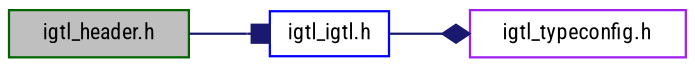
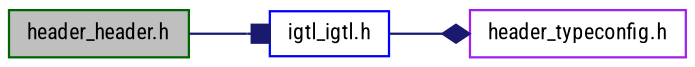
  digraph {
    fontname="Roboto Condensed"
    rankdir=LR
    node [fillcolor=white fontname="Roboto Condensed" fontsize=10 shape=record style=filled]
    edge [color=midnightblue fontname="Roboto Condensed" fontsize=10 labelfontname=Helvetica labelfontsize=10 style=solid]
-   n1 [color=darkgreen fillcolor=grey75 fontcolor=black height=0.2 label="igtl_header.h" width=0.4]
+   n1 [color=darkgreen fillcolor=grey75 fontcolor=black height=0.2 label="header_header.h" width=0.4]
    n2 [color=blue height=0.2 label="igtl_igtl.h" width=0.4]
-   n3 [color=purple height=0.2 label="igtl_typeconfig.h" width=0.4]
+   n3 [color=purple height=0.2 label="header_typeconfig.h" width=0.4]
    n1 -> n2 [arrowhead=box]
    n2 -> n3 [arrowhead=diamond]
  }
